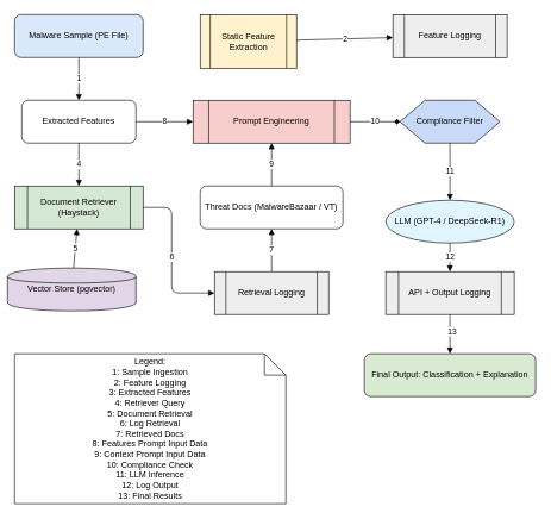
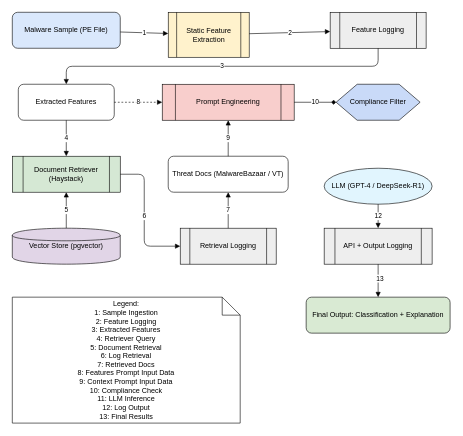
  <mxCell id="0" />
  <mxCell id="1" parent="0" />
  <mxCell id="2" value="Malware Sample (PE File)" style="shape=rectangle;rounded=1;whiteSpace=wrap;html=1;fillColor=#dae8fc;" parent="1" vertex="1"><mxGeometry x="20" y="20" width="180" height="60" as="geometry" /></mxCell>
  <mxCell id="3" value="Static Feature Extraction" style="shape=process;whiteSpace=wrap;html=1;fillColor=#fff2cc;" parent="1" vertex="1"><mxGeometry x="280" y="20" width="135" height="75" as="geometry" /></mxCell>
  <mxCell id="4" value="Feature Logging" style="shape=process;whiteSpace=wrap;html=1;fillColor=#eeeeee;" parent="1" vertex="1"><mxGeometry x="550" y="20" width="160" height="60" as="geometry" /></mxCell>
  <mxCell id="5" value="Extracted Features" style="shape=rectangle;rounded=1;whiteSpace=wrap;html=1;fillColor=#ffffff;" parent="1" vertex="1"><mxGeometry x="30" y="140" width="160" height="60" as="geometry" /></mxCell>
- <mxCell id="6" value="Vector Store (pgvector)" style="shape=cylinder;whiteSpace=wrap;html=1;fillColor=#e1d5e7;" parent="1" vertex="1"><mxGeometry x="10" y="375" width="180" height="60" as="geometry" /></mxCell>
+ <mxCell id="6" value="Vector Store (pgvector)" style="shape=cylinder;whiteSpace=wrap;html=1;fillColor=#e1d5e7;" parent="1" vertex="1"><mxGeometry x="20" y="380" width="180" height="60" as="geometry" /></mxCell>
  <mxCell id="7" value="Document Retriever (Haystack)" style="shape=process;whiteSpace=wrap;html=1;fillColor=#d5e8d4;" parent="1" vertex="1"><mxGeometry x="20" y="260" width="180" height="60" as="geometry" /></mxCell>
  <mxCell id="8" value="Retrieval Logging" style="shape=process;whiteSpace=wrap;html=1;fillColor=#eeeeee;" parent="1" vertex="1"><mxGeometry x="300" y="380" width="160" height="60" as="geometry" /></mxCell>
  <mxCell id="9" value="Threat Docs (MalwareBazaar / VT)" style="shape=rectangle;rounded=1;whiteSpace=wrap;html=1;fillColor=#ffffff;" parent="1" vertex="1"><mxGeometry x="280" y="260" width="200" height="60" as="geometry" /></mxCell>
  <mxCell id="10" value="Prompt Engineering" style="shape=process;whiteSpace=wrap;html=1;fillColor=#f8cecc;" parent="1" vertex="1"><mxGeometry x="270" y="140" width="220" height="60" as="geometry" /></mxCell>
  <mxCell id="11" value="Compliance Filter" style="shape=hexagon;whiteSpace=wrap;html=1;fillColor=#c9daf8;" parent="1" vertex="1"><mxGeometry x="560" y="140" width="140" height="60" as="geometry" /></mxCell>
  <mxCell id="12" value="LLM (GPT-4 / DeepSeek-R1)" style="shape=ellipse;whiteSpace=wrap;html=1;fillColor=#e1f5fe;" parent="1" vertex="1"><mxGeometry x="540" y="280" width="180" height="60" as="geometry" /></mxCell>
  <mxCell id="13" value="API + Output Logging" style="shape=process;whiteSpace=wrap;html=1;fillColor=#eeeeee;" parent="1" vertex="1"><mxGeometry x="540" y="380" width="180" height="60" as="geometry" /></mxCell>
  <mxCell id="14" value="Final Output: Classification + Explanation" style="shape=rectangle;rounded=1;whiteSpace=wrap;html=1;fillColor=#d9ead3;" parent="1" vertex="1"><mxGeometry x="510" y="495" width="240" height="60" as="geometry" /></mxCell>
  <mxCell id="15" value="Legend:&lt;br&gt;1: Sample Ingestion&lt;br&gt;2: Feature Logging&lt;br&gt;3: Extracted Features&lt;br&gt;4: Retriever Query&lt;br&gt;5: Document Retrieval&lt;br&gt;6: Log Retrieval&lt;br&gt;7: Retrieved Docs&lt;br&gt;8:&amp;nbsp;Features Prompt Input Data&lt;br&gt;9: Context Prompt Input Data&lt;br&gt;10: Compliance Check&lt;br&gt;11: LLM Inference&lt;br&gt;12: Log Output&lt;br&gt;13: Final Results" style="shape=note;whiteSpace=wrap;html=1;" parent="1" vertex="1"><mxGeometry x="20" y="495" width="380" height="210" as="geometry" /></mxCell>
- <mxCell id="16" value="1" style="endArrow=block;html=1;" parent="1" source="2" target="5" edge="1"><mxGeometry relative="1" as="geometry" /></mxCell>
+ <mxCell id="16" value="1" style="endArrow=block;html=1;" parent="1" source="2" target="3" edge="1"><mxGeometry relative="1" as="geometry" /></mxCell>
  <mxCell id="17" value="2" style="endArrow=block;html=1;" parent="1" source="3" target="4" edge="1"><mxGeometry relative="1" as="geometry" /></mxCell>
+ <mxCell id="18" value="3" style="endArrow=block;html=1;" parent="1" source="4" target="5" edge="1"><mxGeometry relative="1" as="geometry"><Array as="points"><mxPoint x="630" y="110" /><mxPoint x="110" y="110" /></Array></mxGeometry></mxCell>
  <mxCell id="19" value="4" style="endArrow=block;html=1;" parent="1" source="5" target="7" edge="1"><mxGeometry relative="1" as="geometry" /></mxCell>
  <mxCell id="20" value="5" style="endArrow=block;html=1;" parent="1" source="6" target="7" edge="1"><mxGeometry relative="1" as="geometry" /></mxCell>
  <mxCell id="21" value="6" style="endArrow=block;html=1;" parent="1" source="7" target="8" edge="1"><mxGeometry relative="1" as="geometry"><Array as="points"><mxPoint x="240" y="290" /><mxPoint x="240" y="410" /></Array></mxGeometry></mxCell>
  <mxCell id="22" value="7" style="endArrow=block;html=1;" parent="1" source="8" target="9" edge="1"><mxGeometry relative="1" as="geometry" /></mxCell>
- <mxCell id="23" value="8" style="endArrow=block;html=1;" parent="1" source="5" target="10" edge="1"><mxGeometry relative="1" as="geometry" /></mxCell>
+ <mxCell id="23" value="8" style="endArrow=block;html=1;dashed=1;" parent="1" source="5" target="10" edge="1"><mxGeometry relative="1" as="geometry" /></mxCell>
  <mxCell id="24" value="9" style="endArrow=block;html=1;" parent="1" source="9" target="10" edge="1"><mxGeometry relative="1" as="geometry" /></mxCell>
  <mxCell id="25" value="10" style="endArrow=diamond;html=1;" parent="1" source="10" target="11" edge="1"><mxGeometry relative="1" as="geometry" /></mxCell>
- <mxCell id="26" value="11" style="endArrow=block;html=1;" parent="1" source="11" target="12" edge="1"><mxGeometry relative="1" as="geometry" /></mxCell>
  <mxCell id="27" value="12" style="endArrow=block;html=1;" parent="1" source="12" target="13" edge="1"><mxGeometry relative="1" as="geometry" /></mxCell>
  <mxCell id="28" value="" style="endArrow=block;html=1;" parent="1" source="13" target="14" edge="1"><mxGeometry relative="1" as="geometry" /></mxCell>
  <mxCell id="29" value="13" style="edgeLabel;html=1;align=center;verticalAlign=middle;resizable=0;points=[];" parent="28" vertex="1" connectable="0"><mxGeometry x="-0.156" y="2" relative="1" as="geometry"><mxPoint as="offset" /></mxGeometry></mxCell>
